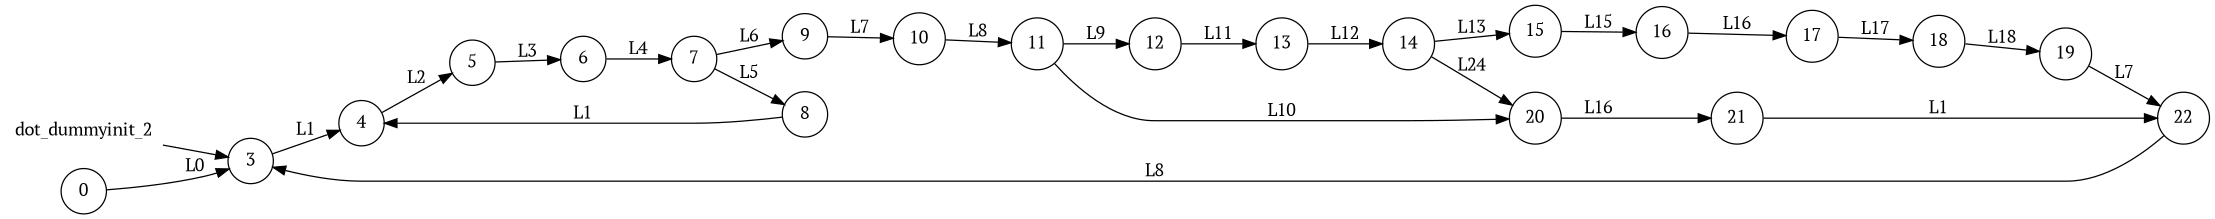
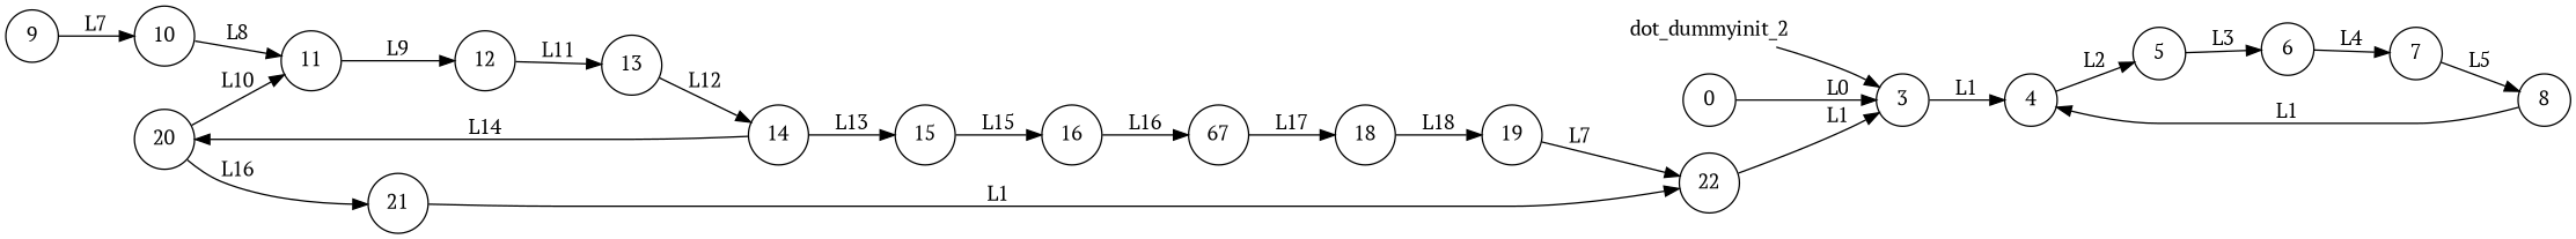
  digraph {
    fontname="PT Serif"
    rankdir=LR
    node [fontname="PT Serif" shape=circle]
    edge [fontname="PT Serif"]
    n1 [height=0.0 label=dot_dummyinit_2 shape=none width=0.0]
    3
    4
    5
    0
    6
    7
    8
    9
    10
    11
    12
    20
    13
    21
    14
    15
    16
-   17
+   17 [label=67]
    18
    19
    22
    n1 -> 3
    3 -> 4 [label=L1]
    4 -> 5 [label=L2]
    5 -> 6 [label=L3]
    0 -> 3 [label=L0]
    6 -> 7 [label=L4]
    7 -> 8 [label=L5]
-   7 -> 9 [label=L6]
    8 -> 4 [label=L1]
    9 -> 10 [label=L7]
    10 -> 11 [label=L8]
    11 -> 12 [label=L9]
-   11 -> 20 [label=L10]
+   20 -> 11 [label=L10]
    12 -> 13 [label=L11]
    20 -> 21 [label=L16]
    13 -> 14 [label=L12]
    21 -> 22 [label=L1]
-   14 -> 20 [label=L24]
+   14 -> 20 [label=L14]
    14 -> 15 [label=L13]
    15 -> 16 [label=L15]
    16 -> 17 [label=L16]
    17 -> 18 [label=L17]
    18 -> 19 [label=L18]
    19 -> 22 [label=L7]
-   22 -> 3 [label=L8]
+   22 -> 3 [label=L1]
  }
